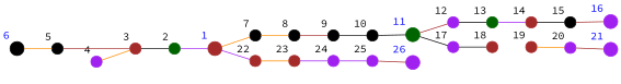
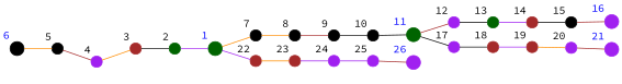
  digraph {
    forcelabels=true
    rankdir=LR
    fontname="Source Code Pro"
    node [color=purple fontcolor=Black shape=point fontname="Source Code Pro"]
    edge [arrowhead=none splines=false color=black fontname="Source Code Pro"]
-   N0 [color=brown fontcolor=Blue width=0.25 xlabel=1]
+   N0 [color=darkgreen fontcolor=Blue width=0.25 xlabel=1]
    s2_1 [color=black width=0.2 xlabel=7]
    s5_1 [color=brown width=0.2 xlabel=22]
    s1_4 [color=darkgreen width=0.2 xlabel=2]
    s1_3 [color=brown width=0.2 xlabel=3]
    s1_2 [width=0.2 xlabel=4]
    s1_1 [color=black width=0.2 xlabel=5]
    N1 [color=black fontcolor=Blue width=0.25 xlabel=6]
    s2_2 [color=black width=0.2 xlabel=8]
    s2_3 [color=black width=0.2 xlabel=9]
    s2_4 [color=black width=0.2 xlabel=10]
    N2 [color=darkgreen fontcolor=Blue width=0.25 xlabel=11]
    s3_1 [width=0.2 xlabel=12]
    s4_1 [width=0.2 xlabel=17]
    s3_2 [color=darkgreen width=0.2 xlabel=13]
    s3_3 [color=brown width=0.2 xlabel=14]
    s3_4 [color=black width=0.2 xlabel=15]
    N3 [fontcolor=Blue width=0.25 xlabel=16]
    s4_2 [color=brown width=0.2 xlabel=18]
    s4_3 [color=brown width=0.2 xlabel=19]
    s4_4 [width=0.2 xlabel=20]
    N4 [fontcolor=Blue width=0.25 xlabel=21]
    s5_2 [color=brown width=0.2 xlabel=23]
    s5_3 [width=0.2 xlabel=24]
    s5_4 [width=0.2 xlabel=25]
    N5 [fontcolor=Blue width=0.25 xlabel=26]
    N0 -> s2_1 [color=darkorange]
    N0 -> s5_1 [color=purple]
    s2_1 -> s2_2 [color=darkorange]
    s5_1 -> s5_2 [color=darkorange]
    s1_4 -> N0 [color=purple]
    s1_3 -> s1_4
    s1_2 -> s1_3 [color=darkorange]
-   s1_1 -> s1_3 [color=brown]
+   s1_1 -> s1_2 [color=brown]
    N1 -> s1_1 [color=darkorange]
    s2_2 -> s2_3 [color=brown]
    s2_3 -> s2_4
    s2_4 -> N2
    N2 -> s3_1 [color=brown]
    N2 -> s4_1
    s3_1 -> s3_2
    s4_1 -> s4_2
    s3_2 -> s3_3 [color=purple]
    s3_3 -> s3_4
    s3_4 -> N3 [color=brown]
+   s4_2 -> s4_3 [color=purple]
    s4_3 -> s4_4 [color=darkorange]
    s4_4 -> N4 [color=brown]
    s5_2 -> s5_3 [color=purple]
    s5_3 -> s5_4 [color=purple]
    s5_4 -> N5 [color=brown]
  }
